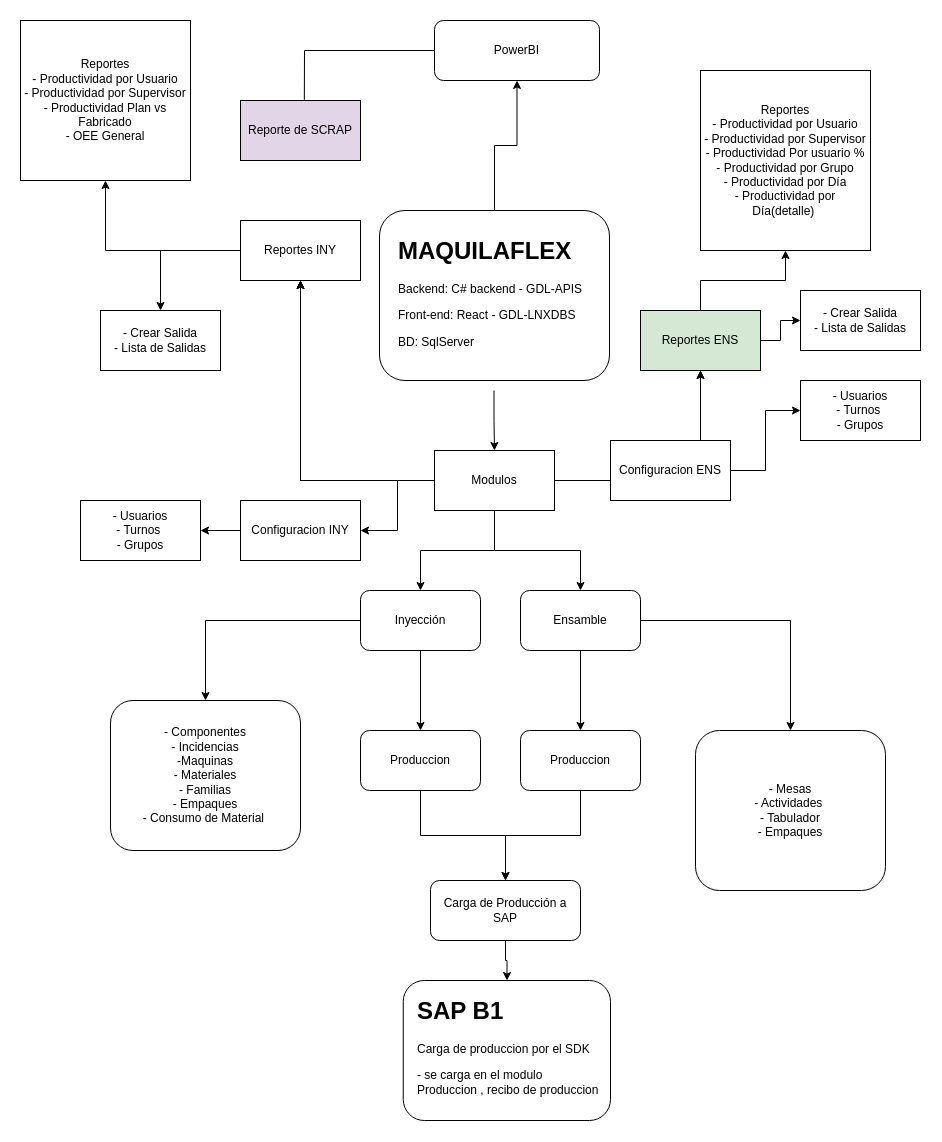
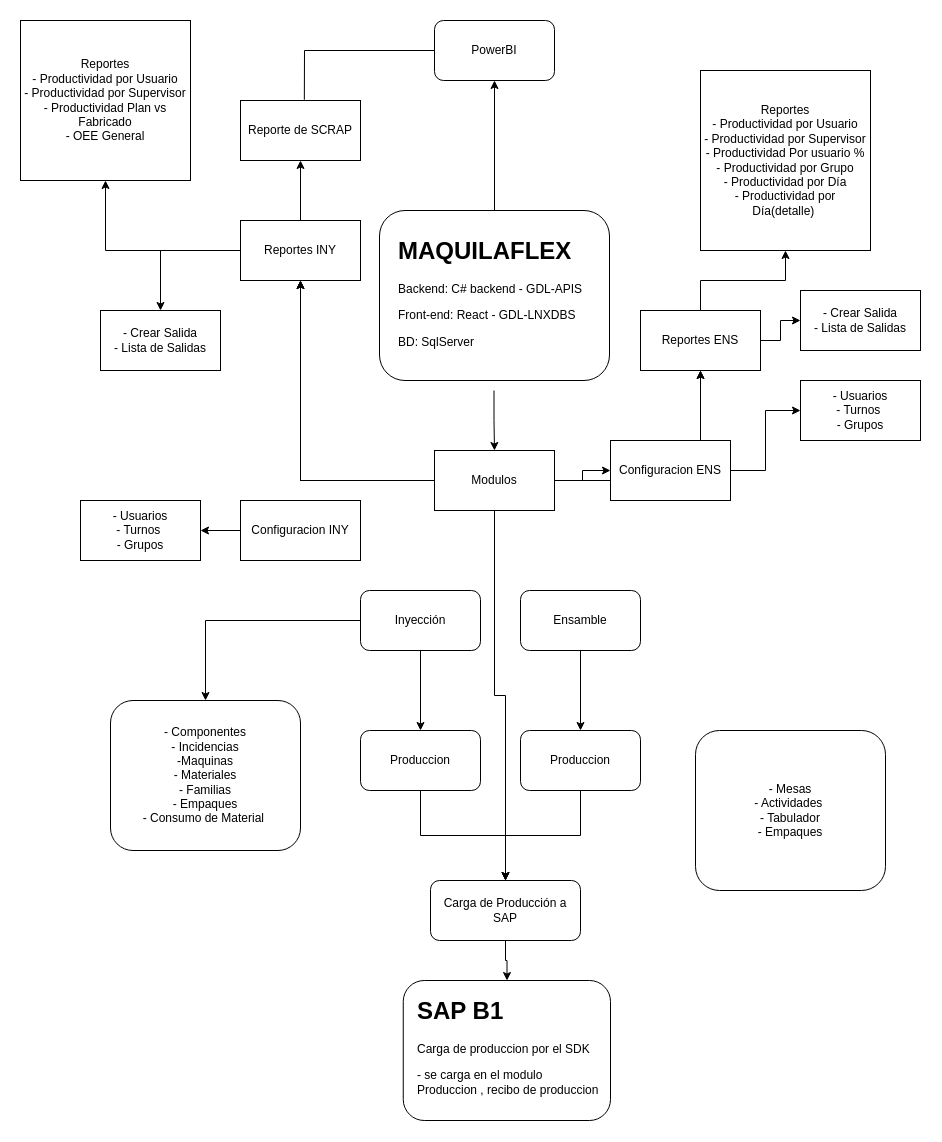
  <mxCell id="0" />
  <mxCell id="1" parent="0" />
  <mxCell id="2" value="" style="edgeStyle=orthogonalEdgeStyle;rounded=0;orthogonalLoop=1;jettySize=auto;html=1;" parent="1" source="3" target="46" edge="1"><mxGeometry relative="1" as="geometry" /></mxCell>
  <mxCell id="3" value="" style="rounded=1;whiteSpace=wrap;html=1;labelBorderColor=light-dark(#000000, #f00000);" parent="1" vertex="1"><mxGeometry x="379" y="210" width="230" height="170" as="geometry" /></mxCell>
  <mxCell id="4" value="" style="edgeStyle=orthogonalEdgeStyle;rounded=0;orthogonalLoop=1;jettySize=auto;html=1;" parent="1" source="5" target="28" edge="1"><mxGeometry relative="1" as="geometry" /></mxCell>
  <mxCell id="5" value="&lt;h1 style=&quot;margin-top: 0px;&quot;&gt;&lt;font style=&quot;color: light-dark(rgb(0, 0, 0), rgb(6, 56, 255));&quot;&gt;MAQUILAFLEX&lt;/font&gt;&lt;/h1&gt;&lt;p&gt;Backend: C# backend - &lt;font style=&quot;color: light-dark(rgb(0, 0, 0), rgb(255, 51, 51));&quot;&gt;GDL-APIS&lt;/font&gt;&lt;/p&gt;&lt;p&gt;Front-end: React - &lt;font style=&quot;color: light-dark(rgb(0, 0, 0), rgb(255, 51, 51));&quot;&gt;GDL-LNXDBS&lt;/font&gt;&amp;nbsp;&lt;/p&gt;&lt;p&gt;BD: SqlServer&lt;/p&gt;" style="text;html=1;whiteSpace=wrap;overflow=hidden;rounded=0;labelBorderColor=none;" parent="1" vertex="1"><mxGeometry x="396" y="230" width="195" height="160" as="geometry" /></mxCell>
  <mxCell id="6" value="" style="edgeStyle=orthogonalEdgeStyle;rounded=0;orthogonalLoop=1;jettySize=auto;html=1;" parent="1" source="8" target="13" edge="1"><mxGeometry relative="1" as="geometry" /></mxCell>
  <mxCell id="7" value="" style="edgeStyle=orthogonalEdgeStyle;rounded=0;orthogonalLoop=1;jettySize=auto;html=1;" parent="1" source="8" target="30" edge="1"><mxGeometry relative="1" as="geometry" /></mxCell>
  <mxCell id="8" value="Inyección" style="rounded=1;whiteSpace=wrap;html=1;" parent="1" vertex="1"><mxGeometry x="360" y="590" width="120" height="60" as="geometry" /></mxCell>
  <mxCell id="9" value="" style="edgeStyle=orthogonalEdgeStyle;rounded=0;orthogonalLoop=1;jettySize=auto;html=1;" parent="1" source="11" target="15" edge="1"><mxGeometry relative="1" as="geometry" /></mxCell>
- <mxCell id="10" value="" style="edgeStyle=orthogonalEdgeStyle;rounded=0;orthogonalLoop=1;jettySize=auto;html=1;" parent="1" source="11" target="31" edge="1"><mxGeometry relative="1" as="geometry" /></mxCell>
  <mxCell id="11" value="Ensamble" style="rounded=1;whiteSpace=wrap;html=1;" parent="1" vertex="1"><mxGeometry x="520" y="590" width="120" height="60" as="geometry" /></mxCell>
  <mxCell id="12" value="" style="edgeStyle=orthogonalEdgeStyle;rounded=0;orthogonalLoop=1;jettySize=auto;html=1;" parent="1" source="13" target="17" edge="1"><mxGeometry relative="1" as="geometry" /></mxCell>
  <mxCell id="13" value="Produccion" style="rounded=1;whiteSpace=wrap;html=1;" parent="1" vertex="1"><mxGeometry x="360" y="730" width="120" height="60" as="geometry" /></mxCell>
  <mxCell id="14" style="edgeStyle=orthogonalEdgeStyle;rounded=0;orthogonalLoop=1;jettySize=auto;html=1;entryX=0.5;entryY=0;entryDx=0;entryDy=0;" parent="1" source="15" target="17" edge="1"><mxGeometry relative="1" as="geometry" /></mxCell>
  <mxCell id="15" value="Produccion" style="whiteSpace=wrap;html=1;rounded=1;" parent="1" vertex="1"><mxGeometry x="520" y="730" width="120" height="60" as="geometry" /></mxCell>
  <mxCell id="16" value="" style="edgeStyle=orthogonalEdgeStyle;rounded=0;orthogonalLoop=1;jettySize=auto;html=1;" parent="1" source="17" target="18" edge="1"><mxGeometry relative="1" as="geometry" /></mxCell>
  <mxCell id="17" value="Carga de Producción a SAP" style="whiteSpace=wrap;html=1;rounded=1;" parent="1" vertex="1"><mxGeometry x="430" y="880" width="150" height="60" as="geometry" /></mxCell>
  <mxCell id="18" value="&lt;span style=&quot;color: rgba(0, 0, 0, 0); font-family: monospace; font-size: 0px; text-align: start; text-wrap-mode: nowrap;&quot;&gt;%3CmxGraphModel%3E%3Croot%3E%3CmxCell%20id%3D%220%22%2F%3E%3CmxCell%20id%3D%221%22%20parent%3D%220%22%2F%3E%3CmxCell%20id%3D%222%22%20value%3D%22%26lt%3Bh1%20style%3D%26quot%3Bmargin-top%3A%200px%3B%26quot%3B%26gt%3BMAQUILAFLEX%26lt%3B%2Fh1%26gt%3B%26lt%3Bp%26gt%3BBackend%3A%20C%23%20backend%20-%20%26lt%3Bfont%20style%3D%26quot%3Bcolor%3A%20light-dark(rgb(0%2C%200%2C%200)%2C%20rgb(255%2C%2051%2C%2051))%3B%26quot%3B%26gt%3BGDL-APIS%26lt%3B%2Ffont%26gt%3B%26lt%3B%2Fp%26gt%3B%26lt%3Bp%26gt%3BFront-end%3A%20React%20-%20%26lt%3Bfont%20style%3D%26quot%3Bcolor%3A%20light-dark(rgb(0%2C%200%2C%200)%2C%20rgb(255%2C%2051%2C%2051))%3B%26quot%3B%26gt%3BGDL-LNXDBS%26lt%3B%2Ffont%26gt%3B%26amp%3Bnbsp%3B%26lt%3B%2Fp%26gt%3B%26lt%3Bp%26gt%3BBD%3A%20SqlServer%26lt%3B%2Fp%26gt%3B%22%20style%3D%22text%3Bhtml%3D1%3BwhiteSpace%3Dwrap%3Boverflow%3Dhidden%3Brounded%3D0%3BlabelBorderColor%3Dnone%3B%22%20vertex%3D%221%22%20parent%3D%221%22%3E%3CmxGeometry%20x%3D%22316%22%20y%3D%22260%22%20width%3D%22195%22%20height%3D%22160%22%20as%3D%22geometry%22%2F%3E%3C%2FmxCell%3E%3C%2Froot%3E%3C%2FmxGraphModel%3E&lt;/span&gt;" style="whiteSpace=wrap;html=1;rounded=1;" parent="1" vertex="1"><mxGeometry x="402.75" y="980" width="207.25" height="140" as="geometry" /></mxCell>
- <mxCell id="19" style="edgeStyle=orthogonalEdgeStyle;rounded=0;orthogonalLoop=1;jettySize=auto;html=1;entryX=0.5;entryY=0;entryDx=0;entryDy=0;" parent="1" source="28" target="8" edge="1"><mxGeometry relative="1" as="geometry" /></mxCell>
- <mxCell id="20" style="edgeStyle=orthogonalEdgeStyle;rounded=0;orthogonalLoop=1;jettySize=auto;html=1;" parent="1" source="28" target="11" edge="1"><mxGeometry relative="1" as="geometry" /></mxCell>
+ <mxCell id="20" style="edgeStyle=orthogonalEdgeStyle;rounded=0;orthogonalLoop=1;jettySize=auto;html=1;" parent="1" source="28" target="17" edge="1"><mxGeometry relative="1" as="geometry" /></mxCell>
  <mxCell id="21" value="" style="edgeStyle=orthogonalEdgeStyle;rounded=0;orthogonalLoop=1;jettySize=auto;html=1;" parent="1" source="28" target="35" edge="1"><mxGeometry relative="1" as="geometry" /></mxCell>
  <mxCell id="22" value="" style="edgeStyle=orthogonalEdgeStyle;rounded=0;orthogonalLoop=1;jettySize=auto;html=1;" parent="1" source="28" target="38" edge="1"><mxGeometry relative="1" as="geometry" /></mxCell>
  <mxCell id="23" value="" style="edgeStyle=orthogonalEdgeStyle;rounded=0;orthogonalLoop=1;jettySize=auto;html=1;" parent="1" source="28" target="38" edge="1"><mxGeometry relative="1" as="geometry" /></mxCell>
+ <mxCell id="24" value="" style="edgeStyle=orthogonalEdgeStyle;rounded=0;orthogonalLoop=1;jettySize=auto;html=1;" parent="1" source="28" target="40" edge="1"><mxGeometry relative="1" as="geometry" /></mxCell>
  <mxCell id="25" value="" style="edgeStyle=orthogonalEdgeStyle;rounded=0;orthogonalLoop=1;jettySize=auto;html=1;" parent="1" source="28" target="35" edge="1"><mxGeometry relative="1" as="geometry" /></mxCell>
  <mxCell id="26" value="" style="edgeStyle=orthogonalEdgeStyle;rounded=0;orthogonalLoop=1;jettySize=auto;html=1;" parent="1" source="28" target="35" edge="1"><mxGeometry relative="1" as="geometry" /></mxCell>
- <mxCell id="27" value="" style="edgeStyle=orthogonalEdgeStyle;rounded=0;orthogonalLoop=1;jettySize=auto;html=1;" parent="1" source="28" target="42" edge="1"><mxGeometry relative="1" as="geometry" /></mxCell>
  <mxCell id="28" value="Modulos" style="whiteSpace=wrap;html=1;" parent="1" vertex="1"><mxGeometry x="434" y="450" width="120" height="60" as="geometry" /></mxCell>
  <mxCell id="29" value="&lt;h1 style=&quot;margin-top: 0px;&quot;&gt;&lt;font style=&quot;color: light-dark(rgb(0, 0, 0), rgb(6, 56, 255));&quot;&gt;SAP B1&lt;/font&gt;&lt;/h1&gt;&lt;p&gt;Carga de produccion por el SDK&lt;/p&gt;&lt;p&gt;- se carga en el modulo&amp;nbsp; Produccion , recibo de produccion&lt;/p&gt;" style="text;html=1;whiteSpace=wrap;overflow=hidden;rounded=0;labelBorderColor=none;" parent="1" vertex="1"><mxGeometry x="415" y="990" width="185" height="120" as="geometry" /></mxCell>
  <mxCell id="30" value="- Componentes&lt;div&gt;- Incidencias&lt;/div&gt;&lt;div&gt;-Maquinas&lt;/div&gt;&lt;div&gt;&lt;span style=&quot;background-color: transparent; color: light-dark(rgb(0, 0, 0), rgb(255, 255, 255));&quot;&gt;- Materiales&lt;/span&gt;&lt;/div&gt;&lt;div&gt;&lt;span style=&quot;background-color: transparent; color: light-dark(rgb(0, 0, 0), rgb(255, 255, 255));&quot;&gt;- Familias&lt;/span&gt;&lt;/div&gt;&lt;div&gt;&lt;span style=&quot;background-color: transparent; color: light-dark(rgb(0, 0, 0), rgb(255, 255, 255));&quot;&gt;- Empaques&lt;/span&gt;&lt;/div&gt;&lt;div&gt;&lt;span style=&quot;background-color: transparent; color: light-dark(rgb(0, 0, 0), rgb(255, 255, 255));&quot;&gt;- Consumo de Material&amp;nbsp;&lt;/span&gt;&lt;/div&gt;" style="whiteSpace=wrap;html=1;rounded=1;" parent="1" vertex="1"><mxGeometry x="110" y="700" width="190" height="150" as="geometry" /></mxCell>
  <mxCell id="31" value="- Mesas&lt;div&gt;- Actividades&amp;nbsp;&lt;/div&gt;&lt;div&gt;- Tabulador&lt;/div&gt;&lt;div&gt;- Empaques&lt;/div&gt;" style="whiteSpace=wrap;html=1;rounded=1;" parent="1" vertex="1"><mxGeometry x="695" y="730" width="190" height="160" as="geometry" /></mxCell>
+ <mxCell id="32" value="" style="edgeStyle=orthogonalEdgeStyle;rounded=0;orthogonalLoop=1;jettySize=auto;html=1;" parent="1" source="35" target="47" edge="1"><mxGeometry relative="1" as="geometry" /></mxCell>
  <mxCell id="33" value="" style="edgeStyle=orthogonalEdgeStyle;rounded=0;orthogonalLoop=1;jettySize=auto;html=1;" parent="1" source="35" target="48" edge="1"><mxGeometry relative="1" as="geometry" /></mxCell>
  <mxCell id="34" value="" style="edgeStyle=orthogonalEdgeStyle;rounded=0;orthogonalLoop=1;jettySize=auto;html=1;" parent="1" source="35" target="51" edge="1"><mxGeometry relative="1" as="geometry" /></mxCell>
  <mxCell id="35" value="Reportes INY" style="whiteSpace=wrap;html=1;" parent="1" vertex="1"><mxGeometry x="240" y="220" width="120" height="60" as="geometry" /></mxCell>
  <mxCell id="36" value="" style="edgeStyle=orthogonalEdgeStyle;rounded=0;orthogonalLoop=1;jettySize=auto;html=1;" parent="1" source="38" target="45" edge="1"><mxGeometry relative="1" as="geometry" /></mxCell>
  <mxCell id="37" value="" style="edgeStyle=orthogonalEdgeStyle;rounded=0;orthogonalLoop=1;jettySize=auto;html=1;" parent="1" source="38" target="50" edge="1"><mxGeometry relative="1" as="geometry" /></mxCell>
- <mxCell id="38" value="Reportes ENS" style="whiteSpace=wrap;html=1;fillColor=#d5e8d4;" parent="1" vertex="1"><mxGeometry x="640" y="310" width="120" height="60" as="geometry" /></mxCell>
+ <mxCell id="38" value="Reportes ENS" style="whiteSpace=wrap;html=1;" parent="1" vertex="1"><mxGeometry x="640" y="310" width="120" height="60" as="geometry" /></mxCell>
  <mxCell id="39" value="" style="edgeStyle=orthogonalEdgeStyle;rounded=0;orthogonalLoop=1;jettySize=auto;html=1;" parent="1" source="40" target="43" edge="1"><mxGeometry relative="1" as="geometry" /></mxCell>
  <mxCell id="40" value="Configuracion ENS" style="whiteSpace=wrap;html=1;" parent="1" vertex="1"><mxGeometry x="610" y="440" width="120" height="60" as="geometry" /></mxCell>
  <mxCell id="41" style="edgeStyle=orthogonalEdgeStyle;rounded=0;orthogonalLoop=1;jettySize=auto;html=1;entryX=1;entryY=0.5;entryDx=0;entryDy=0;" parent="1" source="42" target="44" edge="1"><mxGeometry relative="1" as="geometry"><mxPoint x="150" y="530" as="targetPoint" /></mxGeometry></mxCell>
  <mxCell id="42" value="Configuracion INY" style="whiteSpace=wrap;html=1;" parent="1" vertex="1"><mxGeometry x="240" y="500" width="120" height="60" as="geometry" /></mxCell>
  <mxCell id="43" value="- Usuarios&lt;div&gt;- Turnos&amp;nbsp;&lt;/div&gt;&lt;div&gt;- Grupos&lt;/div&gt;" style="whiteSpace=wrap;html=1;" parent="1" vertex="1"><mxGeometry x="800" y="380" width="120" height="60" as="geometry" /></mxCell>
  <mxCell id="44" value="- Usuarios&lt;div&gt;- Turnos&amp;nbsp;&lt;/div&gt;&lt;div&gt;- Grupos&lt;/div&gt;" style="whiteSpace=wrap;html=1;" parent="1" vertex="1"><mxGeometry y="500" width="120" height="60" as="geometry" x="80" /></mxCell>
  <mxCell id="45" value="Reportes&lt;div&gt;- Productividad por Usuario&lt;/div&gt;&lt;div&gt;- Productividad&amp;nbsp;por Supervisor&lt;/div&gt;&lt;div&gt;- Productividad&amp;nbsp;Por usuario %&lt;/div&gt;&lt;div&gt;- Productividad&amp;nbsp;por Grupo&lt;/div&gt;&lt;div&gt;-&amp;nbsp;&lt;span style=&quot;background-color: transparent; color: light-dark(rgb(0, 0, 0), rgb(255, 255, 255));&quot;&gt;Productividad&lt;/span&gt;&lt;span style=&quot;background-color: transparent; color: light-dark(rgb(0, 0, 0), rgb(255, 255, 255));&quot;&gt;&amp;nbsp;por Día&lt;/span&gt;&lt;/div&gt;&lt;div&gt;-&amp;nbsp;&lt;span style=&quot;color: light-dark(rgb(0, 0, 0), rgb(255, 255, 255)); background-color: transparent;&quot;&gt;Productividad&lt;/span&gt;&lt;span style=&quot;color: light-dark(rgb(0, 0, 0), rgb(255, 255, 255)); background-color: transparent;&quot;&gt;&amp;nbsp;por Día(detalle)&amp;nbsp;&lt;/span&gt;&lt;/div&gt;" style="whiteSpace=wrap;html=1;" parent="1" vertex="1"><mxGeometry x="700" y="70" width="170" height="180" as="geometry" /></mxCell>
- <mxCell id="46" value="PowerBI" style="whiteSpace=wrap;html=1;rounded=1;labelBorderColor=none;" parent="1" vertex="1"><mxGeometry x="434" y="20" width="165" height="60" as="geometry" /></mxCell>
- <mxCell id="47" value="Reporte de SCRAP" style="whiteSpace=wrap;html=1;fillColor=#e1d5e7;" parent="1" vertex="1"><mxGeometry x="240" y="100" width="120" height="60" as="geometry" /></mxCell>
+ <mxCell id="46" value="PowerBI" style="whiteSpace=wrap;html=1;rounded=1;labelBorderColor=none;" parent="1" vertex="1"><mxGeometry x="434" y="20" width="120" height="60" as="geometry" /></mxCell>
+ <mxCell id="47" value="Reporte de SCRAP" style="whiteSpace=wrap;html=1;" parent="1" vertex="1"><mxGeometry x="240" y="100" width="120" height="60" as="geometry" /></mxCell>
  <mxCell id="48" value="Reportes&lt;div&gt;- Productividad por Usuario&lt;/div&gt;&lt;div&gt;- Productividad&amp;nbsp;por Supervisor&lt;/div&gt;&lt;div&gt;- Productividad Plan vs Fabricado&lt;/div&gt;&lt;div&gt;- OEE General&lt;/div&gt;" style="whiteSpace=wrap;html=1;" parent="1" vertex="1"><mxGeometry x="20" y="20" width="170" height="160" as="geometry" /></mxCell>
  <mxCell id="49" value="" style="endArrow=none;html=1;rounded=0;entryX=0;entryY=0.5;entryDx=0;entryDy=0;exitX=0.532;exitY=-0.012;exitDx=0;exitDy=0;exitPerimeter=0;" parent="1" source="47" target="46" edge="1"><mxGeometry width="50" height="50" relative="1" as="geometry"><mxPoint x="140" y="20" as="sourcePoint" /><mxPoint x="190" as="targetPoint" y="-30" /><Array as="points"><mxPoint x="304" y="50" /></Array></mxGeometry></mxCell>
  <mxCell id="50" value="- Crear Salida&lt;div&gt;- Lista de Salidas&lt;/div&gt;" style="whiteSpace=wrap;html=1;" parent="1" vertex="1"><mxGeometry x="800" y="290" width="120" height="60" as="geometry" /></mxCell>
  <mxCell id="51" value="- Crear Salida&lt;div&gt;- Lista de Salidas&lt;/div&gt;" style="whiteSpace=wrap;html=1;" parent="1" vertex="1"><mxGeometry x="100" y="310" width="120" height="60" as="geometry" /></mxCell>
